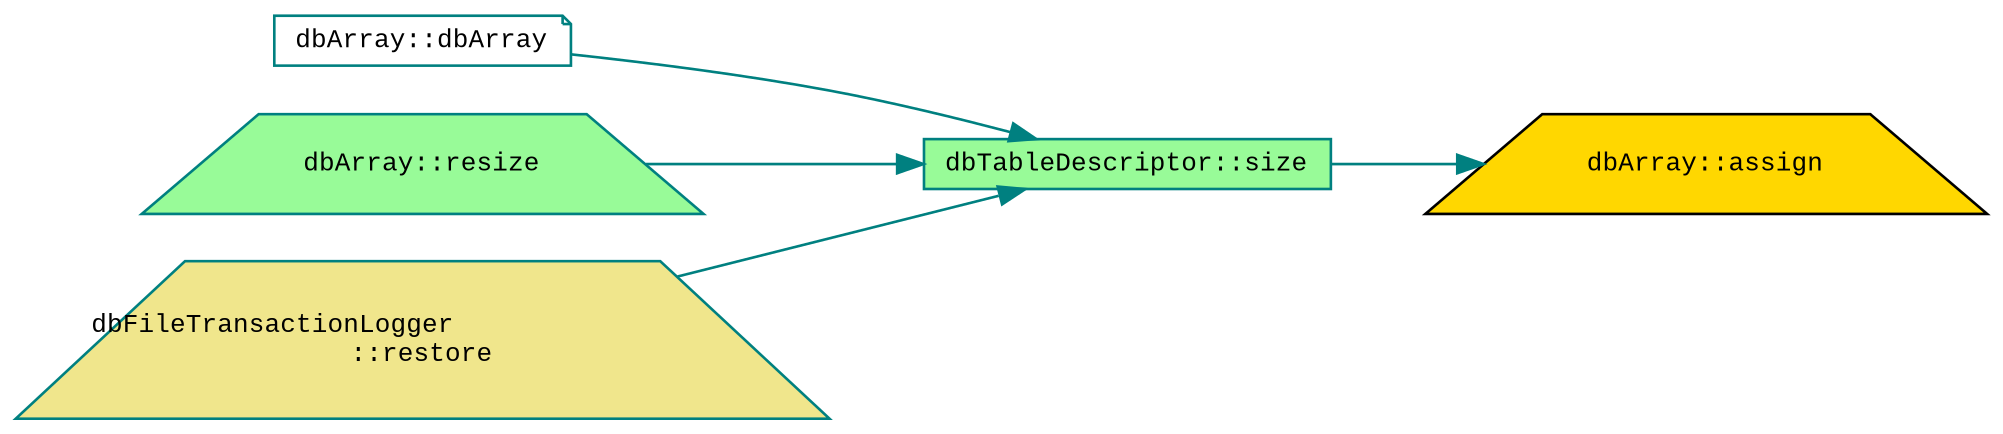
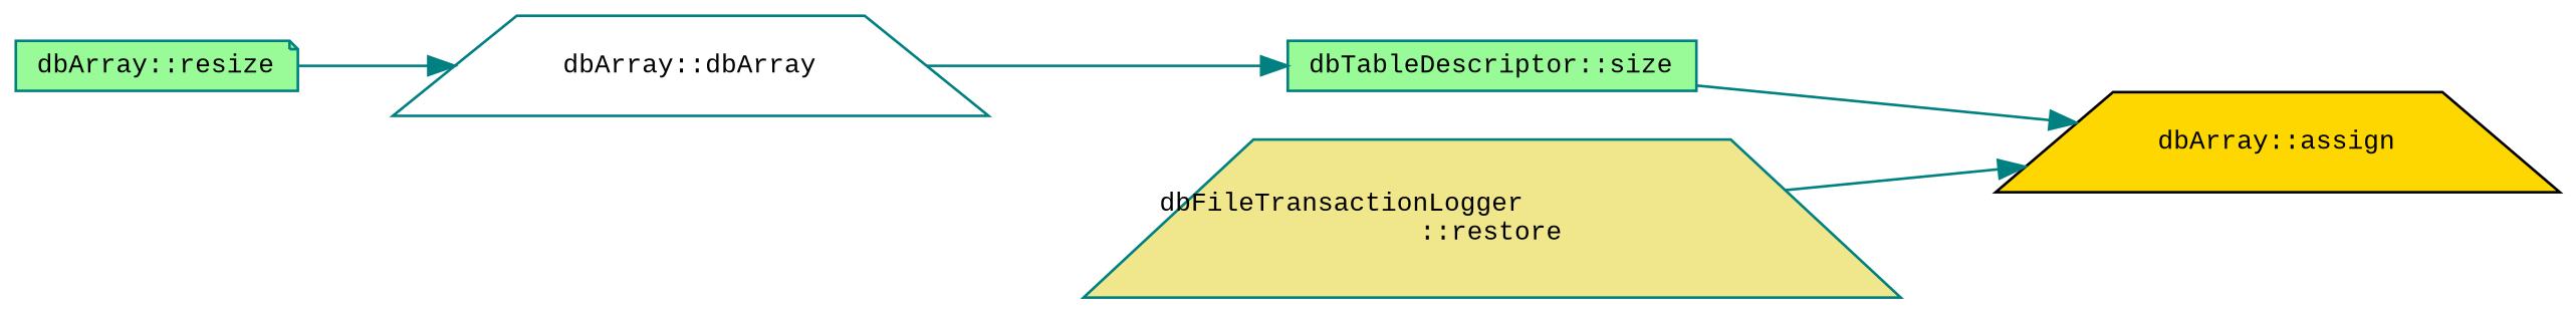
  digraph {
    fontname="Liberation Mono"
    rankdir=RL
    node [color=teal fillcolor=palegreen fontname="Liberation Mono" fontsize=10 shape=note style=filled]
    edge [color=teal dir=back fontname="Liberation Mono" fontsize=10 labelfontname=Helvetica labelfontsize=10 style=solid]
    n1 [fontcolor=black height=0.2 label="dbTableDescriptor::size" shape=box width=0.4]
-   n2 [fillcolor=white height=0.2 label="dbArray::dbArray" width=0.4]
-   n3 [height=0.2 label="dbArray::resize" shape=trapezium width=0.4]
+   n2 [fillcolor=white height=0.2 label="dbArray::dbArray" shape=trapezium width=0.4]
+   n3 [height=0.2 label="dbArray::resize" width=0.4]
    n4 [fillcolor=khaki height=0.2 label="dbFileTransactionLogger\l::restore" shape=trapezium width=0.4]
    n5 [color=black fillcolor=gold height=0.2 label="dbArray::assign" shape=trapezium width=0.4]
    n1 -> n2
-   n1 -> n3
-   n1 -> n4
+   n2 -> n3
+   n5 -> n4
    n5 -> n1
  }
